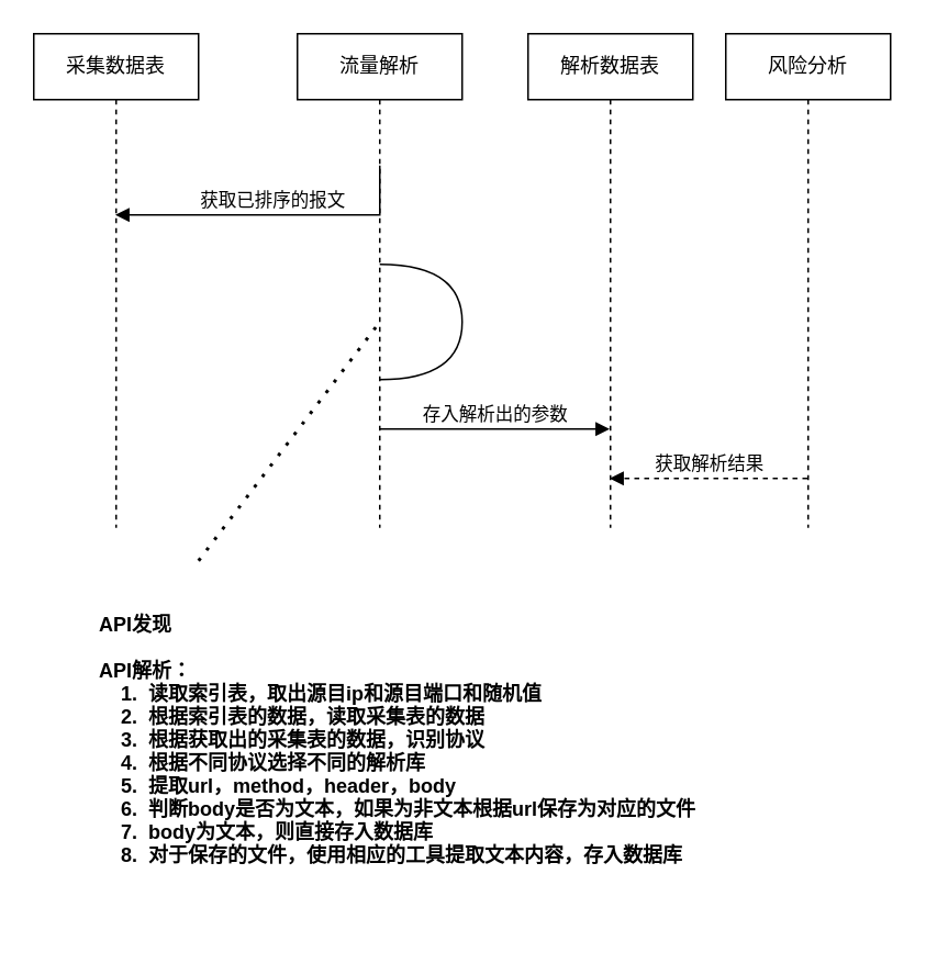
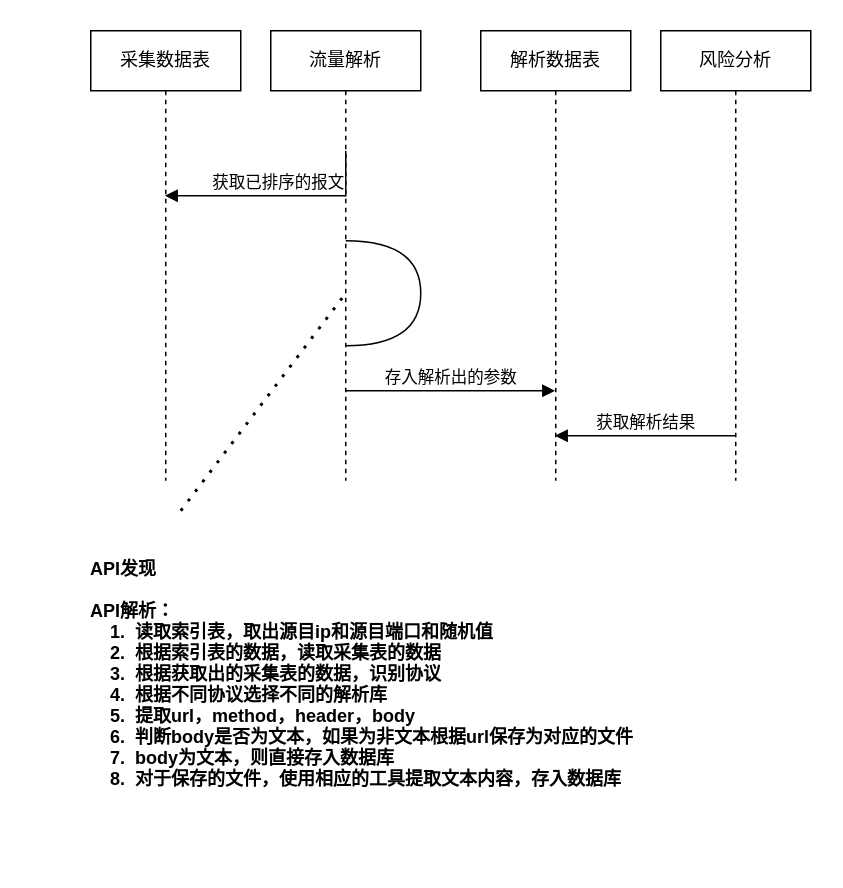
  <mxCell id="0" />
  <mxCell id="1" parent="0" />
  <mxCell id="2" value="流量解析" style="shape=umlLifeline;perimeter=lifelinePerimeter;whiteSpace=wrap;html=1;container=1;dropTarget=0;collapsible=0;recursiveResize=0;outlineConnect=0;portConstraint=eastwest;newEdgeStyle={&quot;edgeStyle&quot;:&quot;elbowEdgeStyle&quot;,&quot;elbow&quot;:&quot;vertical&quot;,&quot;curved&quot;:0,&quot;rounded&quot;:0};" vertex="1" parent="1"><mxGeometry x="180" y="20" width="100" height="300" as="geometry" /></mxCell>
  <mxCell id="3" value="风险分析" style="shape=umlLifeline;perimeter=lifelinePerimeter;whiteSpace=wrap;html=1;container=1;dropTarget=0;collapsible=0;recursiveResize=0;outlineConnect=0;portConstraint=eastwest;newEdgeStyle={&quot;edgeStyle&quot;:&quot;elbowEdgeStyle&quot;,&quot;elbow&quot;:&quot;vertical&quot;,&quot;curved&quot;:0,&quot;rounded&quot;:0};" vertex="1" parent="1"><mxGeometry x="440" y="20" width="100" height="300" as="geometry" /></mxCell>
- <mxCell id="4" value="采集数据表" style="shape=umlLifeline;perimeter=lifelinePerimeter;whiteSpace=wrap;html=1;container=1;dropTarget=0;collapsible=0;recursiveResize=0;outlineConnect=0;portConstraint=eastwest;newEdgeStyle={&quot;edgeStyle&quot;:&quot;elbowEdgeStyle&quot;,&quot;elbow&quot;:&quot;vertical&quot;,&quot;curved&quot;:0,&quot;rounded&quot;:0};" vertex="1" parent="1"><mxGeometry x="20" y="20" width="100" height="300" as="geometry" /></mxCell>
+ <mxCell id="4" value="采集数据表" style="shape=umlLifeline;perimeter=lifelinePerimeter;whiteSpace=wrap;html=1;container=1;dropTarget=0;collapsible=0;recursiveResize=0;outlineConnect=0;portConstraint=eastwest;newEdgeStyle={&quot;edgeStyle&quot;:&quot;elbowEdgeStyle&quot;,&quot;elbow&quot;:&quot;vertical&quot;,&quot;curved&quot;:0,&quot;rounded&quot;:0};" vertex="1" parent="1"><mxGeometry x="60" y="20" width="100" height="300" as="geometry" /></mxCell>
  <mxCell id="5" value="获取已排序的报文" style="html=1;verticalAlign=bottom;endArrow=block;edgeStyle=elbowEdgeStyle;elbow=vertical;curved=0;rounded=0;" edge="1" parent="1" target="4"><mxGeometry width="80" relative="1" as="geometry"><mxPoint x="230" y="100" as="sourcePoint" /><mxPoint x="310" y="100" as="targetPoint" /><Array as="points"><mxPoint x="200" y="130" /></Array></mxGeometry></mxCell>
  <mxCell id="6" value="解析数据表" style="shape=umlLifeline;perimeter=lifelinePerimeter;whiteSpace=wrap;html=1;container=1;dropTarget=0;collapsible=0;recursiveResize=0;outlineConnect=0;portConstraint=eastwest;newEdgeStyle={&quot;edgeStyle&quot;:&quot;elbowEdgeStyle&quot;,&quot;elbow&quot;:&quot;vertical&quot;,&quot;curved&quot;:0,&quot;rounded&quot;:0};" vertex="1" parent="1"><mxGeometry x="320" y="20" width="100" height="300" as="geometry" /></mxCell>
  <mxCell id="7" value="" style="shape=requiredInterface;html=1;verticalLabelPosition=bottom;sketch=0;" vertex="1" parent="1"><mxGeometry x="230" y="160" width="50" height="70" as="geometry" /></mxCell>
  <mxCell id="8" value="API发现&#10;&#10;API解析：&#10;    1.  读取索引表，取出源目ip和源目端口和随机值&#10;    2.  根据索引表的数据，读取采集表的数据&#10;    3.  根据获取出的采集表的数据，识别协议&#10;    4.  根据不同协议选择不同的解析库&#10;    5.  提取url，method，header，body&#10;    6.  判断body是否为文本，如果为非文本根据url保存为对应的文件&#10;    7.  body为文本，则直接存入数据库&#10;    8.  对于保存的文件，使用相应的工具提取文本内容，存入数据库&#10;" style="text;align=left;fontStyle=1;verticalAlign=middle;spacingLeft=3;spacingRight=3;strokeColor=none;rotatable=0;points=[[0,0.5],[1,0.5]];portConstraint=eastwest;" vertex="1" parent="1"><mxGeometry x="55" y="340" width="400" height="230" as="geometry" /></mxCell>
  <mxCell id="9" value="" style="endArrow=none;dashed=1;html=1;dashPattern=1 3;strokeWidth=2;rounded=0;entryX=0;entryY=0.5;entryDx=0;entryDy=0;entryPerimeter=0;" edge="1" parent="1" target="7"><mxGeometry width="50" height="50" relative="1" as="geometry"><mxPoint x="120" y="340" as="sourcePoint" /><mxPoint x="170" y="290" as="targetPoint" /></mxGeometry></mxCell>
  <mxCell id="10" value="存入解析出的参数" style="html=1;verticalAlign=bottom;endArrow=block;edgeStyle=elbowEdgeStyle;elbow=vertical;curved=0;rounded=0;" edge="1" parent="1" target="6"><mxGeometry width="80" relative="1" as="geometry"><mxPoint x="230" y="260" as="sourcePoint" /><mxPoint x="310" y="260" as="targetPoint" /></mxGeometry></mxCell>
- <mxCell id="11" value="获取解析结果" style="html=1;verticalAlign=bottom;endArrow=block;edgeStyle=elbowEdgeStyle;elbow=vertical;curved=0;rounded=0;dashed=1;" edge="1" parent="1" source="3" target="6"><mxGeometry width="80" relative="1" as="geometry"><mxPoint x="490" y="240" as="sourcePoint" /><mxPoint x="570" y="240" as="targetPoint" /><Array as="points"><mxPoint x="430" y="290" /><mxPoint x="440" y="290" /><mxPoint x="440" y="290" /></Array></mxGeometry></mxCell>
+ <mxCell id="11" value="获取解析结果" style="html=1;verticalAlign=bottom;endArrow=block;edgeStyle=elbowEdgeStyle;elbow=vertical;curved=0;rounded=0;" edge="1" parent="1" source="3" target="6"><mxGeometry width="80" relative="1" as="geometry"><mxPoint x="490" y="240" as="sourcePoint" /><mxPoint x="570" y="240" as="targetPoint" /><Array as="points"><mxPoint x="430" y="290" /><mxPoint x="440" y="290" /><mxPoint x="440" y="290" /></Array></mxGeometry></mxCell>
